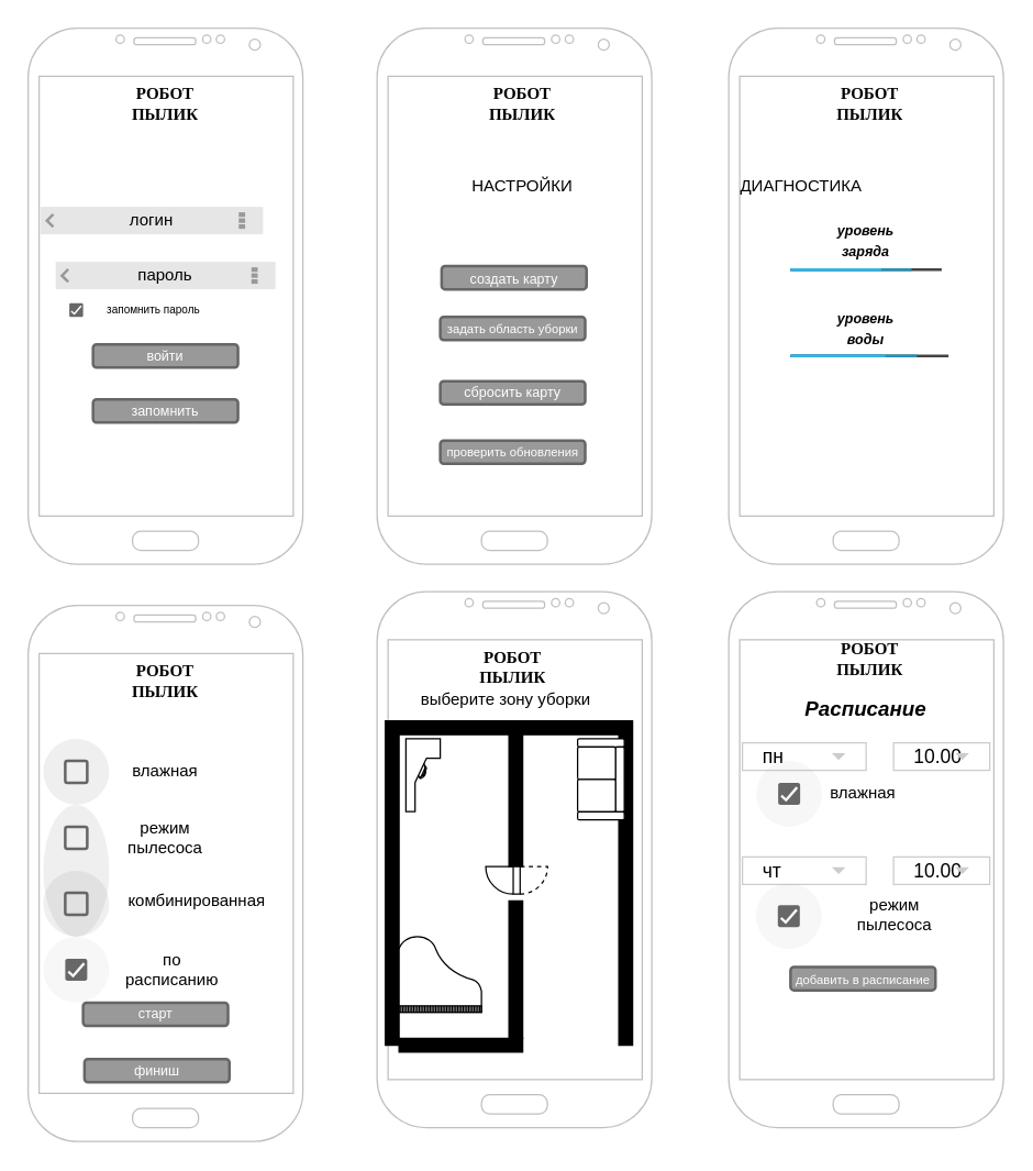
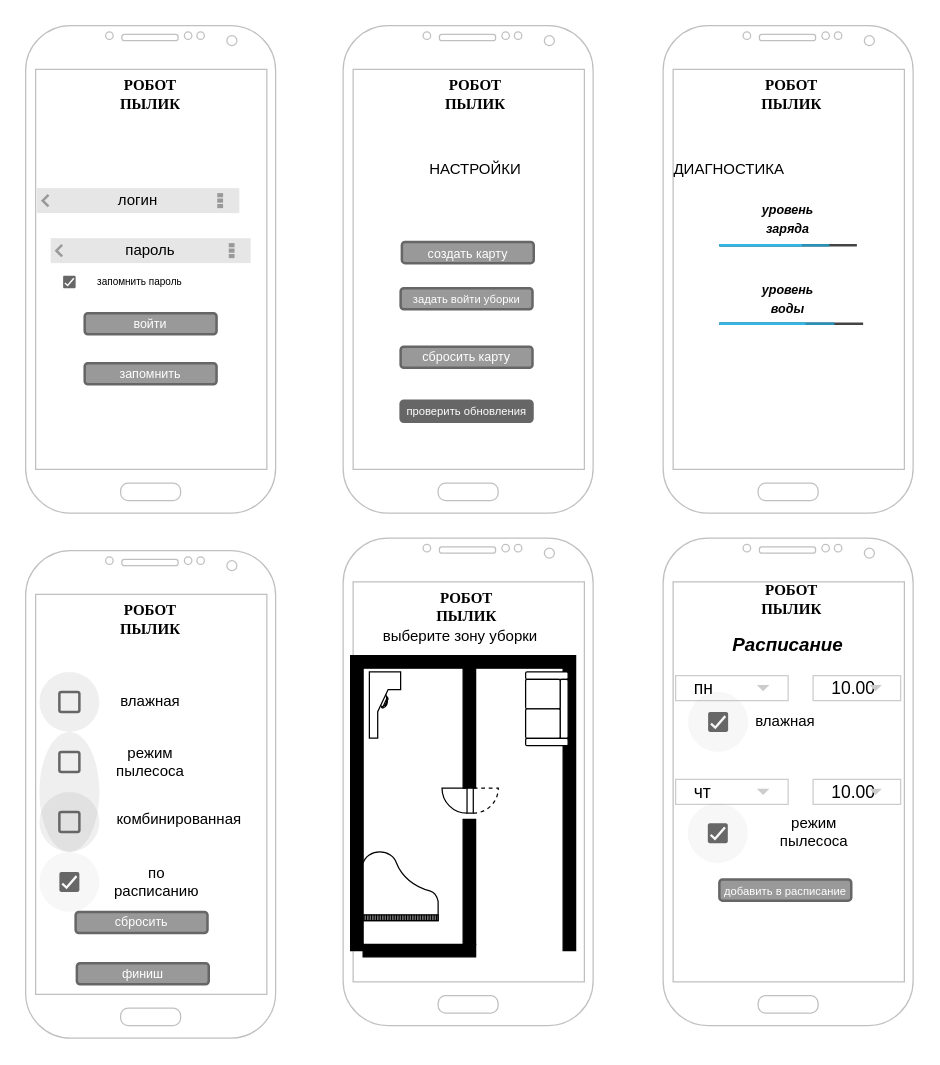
  <mxCell id="0" />
  <mxCell id="1" parent="0" />
  <mxCell id="2" value="" style="verticalLabelPosition=bottom;verticalAlign=top;html=1;shadow=0;dashed=0;strokeWidth=1;shape=mxgraph.android.phone2;strokeColor=#c0c0c0;" vertex="1" parent="1"><mxGeometry x="20" y="20" width="200" height="390" as="geometry" /></mxCell>
  <mxCell id="3" value="" style="verticalLabelPosition=bottom;verticalAlign=top;html=1;shadow=0;dashed=0;strokeWidth=1;shape=mxgraph.android.phone2;strokeColor=#c0c0c0;" vertex="1" parent="1"><mxGeometry x="274" y="20" width="200" height="390" as="geometry" /></mxCell>
  <mxCell id="4" value="" style="verticalLabelPosition=bottom;verticalAlign=top;html=1;shadow=0;dashed=0;strokeWidth=1;shape=mxgraph.android.phone2;strokeColor=#c0c0c0;" vertex="1" parent="1"><mxGeometry x="530" y="20" width="200" height="390" as="geometry" /></mxCell>
  <mxCell id="5" value="войти" style="rounded=1;html=1;shadow=0;dashed=0;whiteSpace=wrap;fontSize=10;fillColor=#999999;align=center;strokeColor=#666666;fontColor=#ffffff;strokeWidth=2;" vertex="1" parent="1"><mxGeometry x="67.25" y="250" width="105.5" height="16.88" as="geometry" /></mxCell>
  <mxCell id="6" value="запомнить" style="rounded=1;html=1;shadow=0;dashed=0;whiteSpace=wrap;fontSize=10;fillColor=#999999;align=center;strokeColor=#666666;fontColor=#ffffff;strokeWidth=2;" vertex="1" parent="1"><mxGeometry x="67.25" y="290" width="105.5" height="16.88" as="geometry" /></mxCell>
  <mxCell id="7" value="логин" style="strokeWidth=1;html=1;shadow=0;dashed=0;shape=mxgraph.android.action_bar;fillColor=#E6E6E6;strokeColor=#c0c0c0;strokeWidth=2;whiteSpace=wrap;" vertex="1" parent="1"><mxGeometry x="29" y="150" width="162" height="20" as="geometry" /></mxCell>
  <mxCell id="8" value="пароль" style="strokeWidth=1;html=1;shadow=0;dashed=0;shape=mxgraph.android.action_bar;fillColor=#E6E6E6;strokeColor=#c0c0c0;strokeWidth=2;whiteSpace=wrap;" vertex="1" parent="1"><mxGeometry x="40" y="190" width="160" height="20" as="geometry" /></mxCell>
  <mxCell id="9" value="" style="dashed=0;labelPosition=right;align=left;shape=mxgraph.gmdl.checkbox;strokeColor=none;fillColor=#676767;strokeWidth=2;aspect=fixed;sketch=0;html=1;" vertex="1" parent="1"><mxGeometry x="50" y="220" width="10" height="10" as="geometry" /></mxCell>
  <mxCell id="10" value="запомнить пароль" style="text;html=1;strokeColor=none;fillColor=none;align=center;verticalAlign=middle;whiteSpace=wrap;rounded=0;fontSize=8;" vertex="1" parent="1"><mxGeometry x="60" y="220" width="102.75" height="10" as="geometry" /></mxCell>
  <mxCell id="11" value="&lt;b&gt;&lt;font face=&quot;Comic Sans MS&quot;&gt;РОБОТ ПЫЛИК&lt;/font&gt;&lt;/b&gt;" style="text;html=1;strokeColor=none;fillColor=none;align=center;verticalAlign=middle;whiteSpace=wrap;rounded=0;" vertex="1" parent="1"><mxGeometry x="90" y="60" width="60" height="30" as="geometry" /></mxCell>
  <mxCell id="12" value="&lt;b&gt;&lt;font face=&quot;Comic Sans MS&quot;&gt;РОБОТ ПЫЛИК&lt;/font&gt;&lt;/b&gt;" style="text;html=1;strokeColor=none;fillColor=none;align=center;verticalAlign=middle;whiteSpace=wrap;rounded=0;" vertex="1" parent="1"><mxGeometry x="350" y="60" width="60" height="30" as="geometry" /></mxCell>
  <mxCell id="13" value="&lt;b&gt;&lt;font face=&quot;Comic Sans MS&quot;&gt;РОБОТ ПЫЛИК&lt;/font&gt;&lt;/b&gt;" style="text;html=1;strokeColor=none;fillColor=none;align=center;verticalAlign=middle;whiteSpace=wrap;rounded=0;" vertex="1" parent="1"><mxGeometry x="602.5" y="60" width="60" height="30" as="geometry" /></mxCell>
  <mxCell id="14" value="" style="verticalLabelPosition=bottom;verticalAlign=top;html=1;shadow=0;dashed=0;strokeWidth=1;shape=mxgraph.android.progressBar;strokeColor=#33b5e5;dx1=0.8;dx2=0.6;strokeWidth=2;" vertex="1" parent="1"><mxGeometry x="575" y="193.12" width="110" height="5" as="geometry" /></mxCell>
  <mxCell id="15" value="" style="verticalLabelPosition=bottom;verticalAlign=top;html=1;shadow=0;dashed=0;strokeWidth=1;shape=mxgraph.android.progressBar;strokeColor=#33b5e5;dx1=0.8;dx2=0.6;strokeWidth=2;" vertex="1" parent="1"><mxGeometry x="575" y="255.94" width="115" height="5" as="geometry" /></mxCell>
  <mxCell id="16" value="НАСТРОЙКИ" style="text;html=1;strokeColor=none;fillColor=none;align=center;verticalAlign=middle;whiteSpace=wrap;rounded=0;" vertex="1" parent="1"><mxGeometry x="350" y="120" width="60" height="30" as="geometry" /></mxCell>
  <mxCell id="17" value="создать карту" style="rounded=1;html=1;shadow=0;dashed=0;whiteSpace=wrap;fontSize=10;fillColor=#999999;align=center;strokeColor=#666666;fontColor=#ffffff;strokeWidth=2;" vertex="1" parent="1"><mxGeometry x="321" y="193.12" width="105.5" height="16.88" as="geometry" /></mxCell>
- <mxCell id="18" value="&lt;font style=&quot;font-size: 9px;&quot;&gt;задать область уборки&lt;/font&gt;" style="rounded=1;html=1;shadow=0;dashed=0;whiteSpace=wrap;fontSize=10;fillColor=#999999;align=center;strokeColor=#666666;fontColor=#ffffff;strokeWidth=2;" vertex="1" parent="1"><mxGeometry x="320" y="230" width="105.5" height="16.88" as="geometry" /></mxCell>
+ <mxCell id="18" value="&lt;font style=&quot;font-size: 9px;&quot;&gt;задать войти уборки&lt;/font&gt;" style="rounded=1;html=1;shadow=0;dashed=0;whiteSpace=wrap;fontSize=10;fillColor=#999999;align=center;strokeColor=#666666;fontColor=#ffffff;strokeWidth=2;" vertex="1" parent="1"><mxGeometry x="320" y="230" width="105.5" height="16.88" as="geometry" /></mxCell>
  <mxCell id="19" value="сбросить карту" style="rounded=1;html=1;shadow=0;dashed=0;whiteSpace=wrap;fontSize=10;fillColor=#999999;align=center;strokeColor=#666666;fontColor=#ffffff;strokeWidth=2;" vertex="1" parent="1"><mxGeometry x="320" y="276.88" width="105.5" height="16.88" as="geometry" /></mxCell>
- <mxCell id="20" value="&lt;font style=&quot;font-size: 9px;&quot;&gt;проверить обновления&lt;/font&gt;" style="rounded=1;html=1;shadow=0;dashed=0;whiteSpace=wrap;fontSize=10;fillColor=#999999;align=center;strokeColor=#666666;fontColor=#ffffff;strokeWidth=2;" vertex="1" parent="1"><mxGeometry x="320" y="320" width="105.5" height="16.88" as="geometry" /></mxCell>
+ <mxCell id="20" value="&lt;font style=&quot;font-size: 9px;&quot;&gt;проверить обновления&lt;/font&gt;" style="rounded=1;html=1;shadow=0;dashed=0;whiteSpace=wrap;fontSize=10;fillColor=#666666;align=center;strokeColor=#666666;fontColor=#ffffff;strokeWidth=2;" vertex="1" parent="1"><mxGeometry x="320" y="320" width="105.5" height="16.88" as="geometry" /></mxCell>
  <mxCell id="21" value="ДИАГНОСТИКА" style="text;html=1;strokeColor=none;fillColor=none;align=center;verticalAlign=middle;whiteSpace=wrap;rounded=0;" vertex="1" parent="1"><mxGeometry x="552.5" y="120" width="60" height="30" as="geometry" /></mxCell>
  <mxCell id="22" value="&lt;font style=&quot;font-size: 10px;&quot;&gt;&lt;b&gt;&lt;i&gt;уровень заряда&lt;/i&gt;&lt;/b&gt;&lt;/font&gt;" style="text;html=1;strokeColor=none;fillColor=none;align=center;verticalAlign=middle;whiteSpace=wrap;rounded=0;" vertex="1" parent="1"><mxGeometry x="600" y="159" width="60" height="30" as="geometry" /></mxCell>
  <mxCell id="23" value="&lt;b&gt;&lt;font style=&quot;font-size: 10px;&quot;&gt;&lt;i&gt;уровень воды&lt;/i&gt;&lt;/font&gt;&lt;/b&gt;" style="text;html=1;strokeColor=none;fillColor=none;align=center;verticalAlign=middle;whiteSpace=wrap;rounded=0;" vertex="1" parent="1"><mxGeometry x="600" y="223.44" width="60" height="30" as="geometry" /></mxCell>
  <mxCell id="24" value="" style="verticalLabelPosition=bottom;verticalAlign=top;html=1;shadow=0;dashed=0;strokeWidth=1;shape=mxgraph.android.phone2;strokeColor=#c0c0c0;" vertex="1" parent="1"><mxGeometry x="20" y="440" width="200" height="390" as="geometry" /></mxCell>
  <mxCell id="25" value="&lt;b&gt;&lt;font face=&quot;Comic Sans MS&quot;&gt;РОБОТ ПЫЛИК&lt;/font&gt;&lt;/b&gt;" style="text;html=1;strokeColor=none;fillColor=none;align=center;verticalAlign=middle;whiteSpace=wrap;rounded=0;" vertex="1" parent="1"><mxGeometry x="90" y="480" width="60" height="30" as="geometry" /></mxCell>
  <mxCell id="26" value="" style="shape=ellipse;labelPosition=right;align=left;strokeColor=none;fillColor=#666666;opacity=10;sketch=0;html=1;" vertex="1" parent="1"><mxGeometry x="31" y="537" width="48" height="48" as="geometry" /></mxCell>
  <mxCell id="27" value="" style="dashed=0;labelPosition=right;align=left;shape=mxgraph.gmdl.checkbox;strokeColor=#666666;fillColor=none;strokeWidth=2;sketch=0;html=1;" vertex="1" parent="26"><mxGeometry x="16" y="16" width="16" height="16" as="geometry" /></mxCell>
  <mxCell id="28" value="" style="shape=ellipse;labelPosition=right;align=left;strokeColor=none;fillColor=#666666;opacity=10;sketch=0;html=1;" vertex="1" parent="1"><mxGeometry x="31" y="585" width="48" height="96" as="geometry" /></mxCell>
  <mxCell id="29" value="" style="dashed=0;labelPosition=right;align=left;shape=mxgraph.gmdl.checkbox;strokeColor=#666666;fillColor=none;strokeWidth=2;sketch=0;html=1;" vertex="1" parent="28"><mxGeometry x="16" y="16" width="16" height="16" as="geometry" /></mxCell>
  <mxCell id="30" value="" style="shape=ellipse;labelPosition=right;align=left;strokeColor=none;fillColor=#666666;opacity=10;sketch=0;html=1;" vertex="1" parent="28"><mxGeometry y="48" width="48" height="48" as="geometry" /></mxCell>
  <mxCell id="31" value="" style="dashed=0;labelPosition=right;align=left;shape=mxgraph.gmdl.checkbox;strokeColor=#666666;fillColor=none;strokeWidth=2;sketch=0;html=1;" vertex="1" parent="30"><mxGeometry x="16" y="16" width="16" height="16" as="geometry" /></mxCell>
  <mxCell id="32" value="" style="shape=ellipse;labelPosition=right;align=left;strokeColor=none;fillColor=#B0B0B0;opacity=10;sketch=0;html=1;" vertex="1" parent="1"><mxGeometry x="31" y="681" width="48" height="48" as="geometry" /></mxCell>
  <mxCell id="33" value="" style="dashed=0;labelPosition=right;align=left;shape=mxgraph.gmdl.checkbox;strokeColor=none;fillColor=#676767;strokeWidth=2;sketch=0;html=1;" vertex="1" parent="32"><mxGeometry x="16" y="16" width="16" height="16" as="geometry" /></mxCell>
  <mxCell id="34" value="влажная" style="text;html=1;strokeColor=none;fillColor=none;align=center;verticalAlign=middle;whiteSpace=wrap;rounded=0;" vertex="1" parent="1"><mxGeometry x="90" y="546" width="60" height="30" as="geometry" /></mxCell>
  <mxCell id="35" value="режим пылесоса" style="text;html=1;strokeColor=none;fillColor=none;align=center;verticalAlign=middle;whiteSpace=wrap;rounded=0;" vertex="1" parent="1"><mxGeometry x="90" y="594" width="60" height="30" as="geometry" /></mxCell>
  <mxCell id="36" value="комбинированная" style="text;html=1;strokeColor=none;fillColor=none;align=center;verticalAlign=middle;whiteSpace=wrap;rounded=0;" vertex="1" parent="1"><mxGeometry x="112.75" y="640" width="60" height="30" as="geometry" /></mxCell>
  <mxCell id="37" value="по расписанию" style="text;html=1;strokeColor=none;fillColor=none;align=center;verticalAlign=middle;whiteSpace=wrap;rounded=0;" vertex="1" parent="1"><mxGeometry x="90" y="690" width="70" height="30" as="geometry" /></mxCell>
- <mxCell id="38" value="старт" style="rounded=1;html=1;shadow=0;dashed=0;whiteSpace=wrap;fontSize=10;fillColor=#999999;align=center;strokeColor=#666666;fontColor=#ffffff;strokeWidth=2;" vertex="1" parent="1"><mxGeometry x="60" y="729" width="105.5" height="16.88" as="geometry" /></mxCell>
+ <mxCell id="38" value="сбросить" style="rounded=1;html=1;shadow=0;dashed=0;whiteSpace=wrap;fontSize=10;fillColor=#999999;align=center;strokeColor=#666666;fontColor=#ffffff;strokeWidth=2;" vertex="1" parent="1"><mxGeometry x="60" y="729" width="105.5" height="16.88" as="geometry" /></mxCell>
  <mxCell id="39" value="финиш" style="rounded=1;html=1;shadow=0;dashed=0;whiteSpace=wrap;fontSize=10;fillColor=#999999;align=center;strokeColor=#666666;fontColor=#ffffff;strokeWidth=2;" vertex="1" parent="1"><mxGeometry x="61" y="770" width="105.5" height="16.88" as="geometry" /></mxCell>
  <mxCell id="40" value="" style="verticalLabelPosition=bottom;verticalAlign=top;html=1;shadow=0;dashed=0;strokeWidth=1;shape=mxgraph.android.phone2;strokeColor=#c0c0c0;" vertex="1" parent="1"><mxGeometry x="274" y="430" width="200" height="390" as="geometry" /></mxCell>
  <mxCell id="41" value="&lt;b&gt;&lt;font face=&quot;Comic Sans MS&quot;&gt;РОБОТ ПЫЛИК&lt;/font&gt;&lt;/b&gt;" style="text;html=1;strokeColor=none;fillColor=none;align=center;verticalAlign=middle;whiteSpace=wrap;rounded=0;" vertex="1" parent="1"><mxGeometry x="342.75" y="470" width="60" height="30" as="geometry" /></mxCell>
  <mxCell id="42" value="" style="verticalLabelPosition=bottom;html=1;verticalAlign=top;align=center;shape=mxgraph.floorplan.wallU;fillColor=strokeColor;" vertex="1" parent="1"><mxGeometry x="280" y="524" width="180" height="236" as="geometry" /></mxCell>
  <mxCell id="43" value="" style="verticalLabelPosition=bottom;html=1;verticalAlign=top;align=center;shape=mxgraph.floorplan.wall;fillColor=strokeColor;direction=south;" vertex="1" parent="1"><mxGeometry x="370" y="530" width="10" height="100" as="geometry" /></mxCell>
  <mxCell id="44" value="" style="verticalLabelPosition=bottom;html=1;verticalAlign=top;align=center;shape=mxgraph.floorplan.wall;fillColor=strokeColor;direction=south;" vertex="1" parent="1"><mxGeometry x="370" y="655" width="10" height="100" as="geometry" /></mxCell>
  <mxCell id="45" value="" style="verticalLabelPosition=bottom;html=1;verticalAlign=top;align=center;shape=mxgraph.floorplan.wall;fillColor=strokeColor;" vertex="1" parent="1"><mxGeometry x="290" y="755" width="90" height="10" as="geometry" /></mxCell>
  <mxCell id="46" value="" style="verticalLabelPosition=bottom;html=1;verticalAlign=top;align=center;shape=mxgraph.floorplan.couch;direction=south;" vertex="1" parent="1"><mxGeometry x="420" y="537" width="34" height="59" as="geometry" /></mxCell>
  <mxCell id="47" value="" style="verticalLabelPosition=bottom;html=1;verticalAlign=top;align=center;shape=mxgraph.floorplan.doorDoubleAction;aspect=fixed;direction=south;" vertex="1" parent="1"><mxGeometry x="355.01" y="630.01" width="41.25" height="20" as="geometry" /></mxCell>
  <mxCell id="48" value="" style="verticalLabelPosition=bottom;html=1;verticalAlign=top;align=center;shape=mxgraph.floorplan.desk_corner;" vertex="1" parent="1"><mxGeometry x="295" y="537" width="25" height="53" as="geometry" /></mxCell>
  <mxCell id="49" value="" style="verticalLabelPosition=bottom;html=1;verticalAlign=top;align=center;shape=mxgraph.floorplan.piano;" vertex="1" parent="1"><mxGeometry x="290" y="681" width="60" height="55" as="geometry" /></mxCell>
  <mxCell id="50" value="выберите зону уборки" style="text;html=1;strokeColor=none;fillColor=none;align=center;verticalAlign=middle;whiteSpace=wrap;rounded=0;" vertex="1" parent="1"><mxGeometry x="280" y="494" width="176" height="30" as="geometry" /></mxCell>
  <mxCell id="51" value="" style="verticalLabelPosition=bottom;verticalAlign=top;html=1;shadow=0;dashed=0;strokeWidth=1;shape=mxgraph.android.phone2;strokeColor=#c0c0c0;" vertex="1" parent="1"><mxGeometry x="530" y="430" width="200" height="390" as="geometry" /></mxCell>
  <mxCell id="52" value="&lt;b&gt;&lt;font face=&quot;Comic Sans MS&quot;&gt;РОБОТ ПЫЛИК&lt;/font&gt;&lt;/b&gt;" style="text;html=1;strokeColor=none;fillColor=none;align=center;verticalAlign=middle;whiteSpace=wrap;rounded=0;" vertex="1" parent="1"><mxGeometry x="602.5" y="464" width="60" height="30" as="geometry" /></mxCell>
  <mxCell id="53" value="&lt;b&gt;&lt;i&gt;&lt;font style=&quot;font-size: 15px;&quot;&gt;Расписание&lt;/font&gt;&lt;/i&gt;&lt;/b&gt;" style="text;html=1;strokeColor=none;fillColor=none;align=center;verticalAlign=middle;whiteSpace=wrap;rounded=0;" vertex="1" parent="1"><mxGeometry x="600" y="500" width="60" height="30" as="geometry" /></mxCell>
  <mxCell id="54" value="" style="dashed=0;align=center;fontSize=12;shape=rect;fillColor=#ffffff;strokeColor=#cccccc;whiteSpace=wrap;html=1;" vertex="1" parent="1"><mxGeometry x="650" y="540" width="70" height="20" as="geometry" /></mxCell>
  <mxCell id="55" value="10.00" style="text;fontColor=#000000;verticalAlign=middle;spacingLeft=13;fontSize=14;whiteSpace=wrap;html=1;" vertex="1" parent="54"><mxGeometry width="70" height="20" as="geometry" /></mxCell>
  <mxCell id="56" value="" style="dashed=0;html=1;shape=mxgraph.gmdl.triangle;fillColor=#cccccc;strokeColor=none;" vertex="1" parent="54"><mxGeometry x="1" y="0.5" width="10" height="5" relative="1" as="geometry"><mxPoint x="-25" y="-2.5" as="offset" /></mxGeometry></mxCell>
  <mxCell id="57" value="" style="dashed=0;align=center;fontSize=12;shape=rect;fillColor=#ffffff;strokeColor=#cccccc;whiteSpace=wrap;html=1;" vertex="1" parent="1"><mxGeometry x="540" y="540" width="90" height="20" as="geometry" /></mxCell>
  <mxCell id="58" value="пн" style="text;fontColor=#000000;verticalAlign=middle;spacingLeft=13;fontSize=14;whiteSpace=wrap;html=1;" vertex="1" parent="57"><mxGeometry width="90" height="20" as="geometry" /></mxCell>
  <mxCell id="59" value="" style="dashed=0;html=1;shape=mxgraph.gmdl.triangle;fillColor=#cccccc;strokeColor=none;" vertex="1" parent="57"><mxGeometry x="1" y="0.5" width="10" height="5" relative="1" as="geometry"><mxPoint x="-25" y="-2.5" as="offset" /></mxGeometry></mxCell>
  <mxCell id="60" value="" style="dashed=0;align=center;fontSize=12;shape=rect;fillColor=#ffffff;strokeColor=#cccccc;whiteSpace=wrap;html=1;" vertex="1" parent="1"><mxGeometry x="540" y="623" width="90" height="20" as="geometry" /></mxCell>
  <mxCell id="61" value="чт" style="text;fontColor=#000000;verticalAlign=middle;spacingLeft=13;fontSize=14;whiteSpace=wrap;html=1;" vertex="1" parent="60"><mxGeometry width="90" height="20" as="geometry" /></mxCell>
  <mxCell id="62" value="" style="dashed=0;html=1;shape=mxgraph.gmdl.triangle;fillColor=#cccccc;strokeColor=none;" vertex="1" parent="60"><mxGeometry x="1" y="0.5" width="10" height="5" relative="1" as="geometry"><mxPoint x="-25" y="-2.5" as="offset" /></mxGeometry></mxCell>
  <mxCell id="63" value="" style="dashed=0;align=center;fontSize=12;shape=rect;fillColor=#ffffff;strokeColor=#cccccc;whiteSpace=wrap;html=1;" vertex="1" parent="1"><mxGeometry x="650" y="623" width="70" height="20" as="geometry" /></mxCell>
  <mxCell id="64" value="10.00" style="text;fontColor=#000000;verticalAlign=middle;spacingLeft=13;fontSize=14;whiteSpace=wrap;html=1;" vertex="1" parent="63"><mxGeometry width="70" height="20" as="geometry" /></mxCell>
  <mxCell id="65" value="" style="dashed=0;html=1;shape=mxgraph.gmdl.triangle;fillColor=#cccccc;strokeColor=none;" vertex="1" parent="63"><mxGeometry x="1" y="0.5" width="10" height="5" relative="1" as="geometry"><mxPoint x="-25" y="-2.5" as="offset" /></mxGeometry></mxCell>
  <mxCell id="66" value="&lt;font style=&quot;font-size: 9px;&quot;&gt;добавить в расписание&lt;/font&gt;" style="rounded=1;html=1;shadow=0;dashed=0;whiteSpace=wrap;fontSize=10;fillColor=#999999;align=center;strokeColor=#666666;fontColor=#ffffff;strokeWidth=2;" vertex="1" parent="1"><mxGeometry x="575" y="703.12" width="105.5" height="16.88" as="geometry" /></mxCell>
  <mxCell id="67" value="влажная" style="text;html=1;strokeColor=none;fillColor=none;align=center;verticalAlign=middle;whiteSpace=wrap;rounded=0;" vertex="1" parent="1"><mxGeometry x="597.75" y="562" width="60" height="30" as="geometry" /></mxCell>
  <mxCell id="68" value="режим пылесоса" style="text;html=1;strokeColor=none;fillColor=none;align=center;verticalAlign=middle;whiteSpace=wrap;rounded=0;" vertex="1" parent="1"><mxGeometry x="620.5" y="650.01" width="60" height="30" as="geometry" /></mxCell>
  <mxCell id="69" value="" style="shape=ellipse;labelPosition=right;align=left;strokeColor=none;fillColor=#B0B0B0;opacity=10;sketch=0;html=1;" vertex="1" parent="1"><mxGeometry x="550" y="553" width="48" height="48" as="geometry" /></mxCell>
  <mxCell id="70" value="" style="dashed=0;labelPosition=right;align=left;shape=mxgraph.gmdl.checkbox;strokeColor=none;fillColor=#676767;strokeWidth=2;sketch=0;html=1;" vertex="1" parent="69"><mxGeometry x="16" y="16" width="16" height="16" as="geometry" /></mxCell>
  <mxCell id="71" value="" style="shape=ellipse;labelPosition=right;align=left;strokeColor=none;fillColor=#B0B0B0;opacity=10;sketch=0;html=1;" vertex="1" parent="1"><mxGeometry x="549.75" y="642" width="48" height="48" as="geometry" /></mxCell>
  <mxCell id="72" value="" style="dashed=0;labelPosition=right;align=left;shape=mxgraph.gmdl.checkbox;strokeColor=none;fillColor=#676767;strokeWidth=2;sketch=0;html=1;" vertex="1" parent="71"><mxGeometry x="16" y="16" width="16" height="16" as="geometry" /></mxCell>
